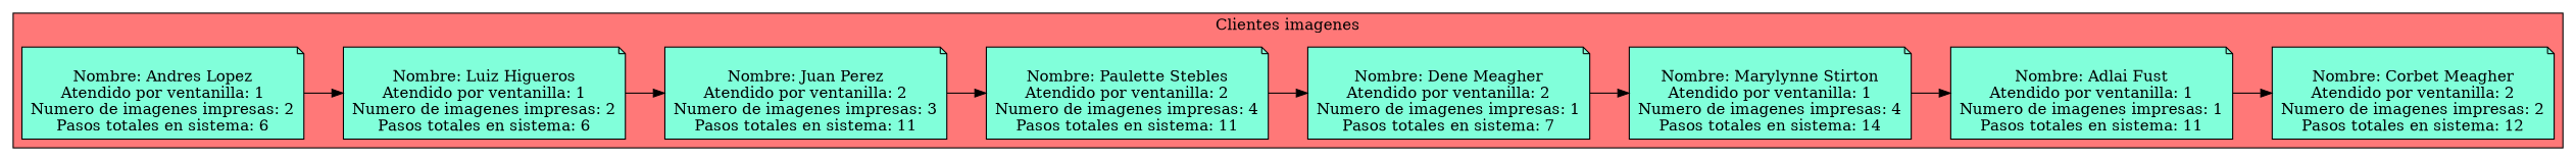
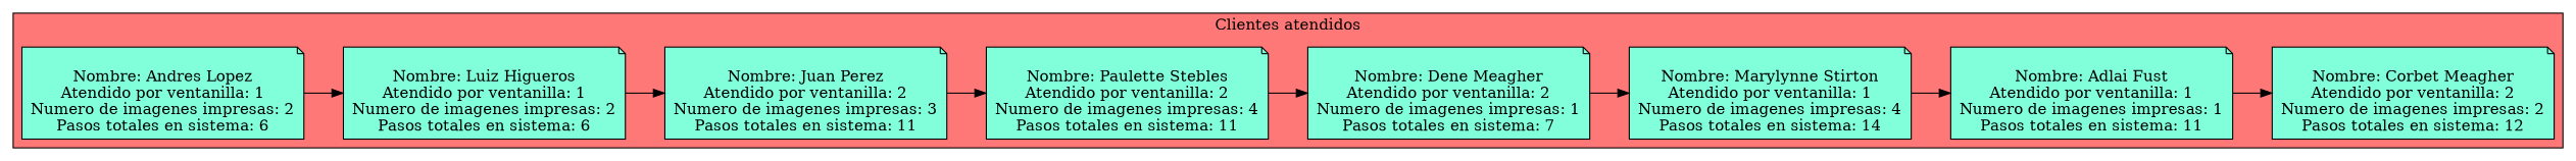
  digraph {
    rankdir=LR
    node [fillcolor="#81FFDA" shape=note style=filled]
    n1 [label="\nNombre: Andres Lopez\nAtendido por ventanilla: 1\nNumero de imagenes impresas: 2\nPasos totales en sistema: 6"]
    n2 [label="\nNombre: Luiz Higueros\nAtendido por ventanilla: 1\nNumero de imagenes impresas: 2\nPasos totales en sistema: 6"]
    n3 [label="\nNombre: Juan Perez\nAtendido por ventanilla: 2\nNumero de imagenes impresas: 3\nPasos totales en sistema: 11"]
    n4 [label="\nNombre: Paulette Stebles\nAtendido por ventanilla: 2\nNumero de imagenes impresas: 4\nPasos totales en sistema: 11"]
    n5 [label="\nNombre: Dene Meagher\nAtendido por ventanilla: 2\nNumero de imagenes impresas: 1\nPasos totales en sistema: 7"]
    n6 [label="\nNombre: Marylynne Stirton\nAtendido por ventanilla: 1\nNumero de imagenes impresas: 4\nPasos totales en sistema: 14"]
    n7 [label="\nNombre: Adlai Fust\nAtendido por ventanilla: 1\nNumero de imagenes impresas: 1\nPasos totales en sistema: 11"]
    n8 [label="\nNombre: Corbet Meagher\nAtendido por ventanilla: 2\nNumero de imagenes impresas: 2\nPasos totales en sistema: 12"]
    subgraph cluster_1 {
      bgcolor="#FF7878"
-     label=" Clientes imagenes "
+     label=" Clientes atendidos "
      n1
      n2
      n3
      n4
      n5
      n6
      n7
      n8
    }
    n1 -> n2
    n2 -> n3
    n3 -> n4
    n4 -> n5
    n5 -> n6
    n6 -> n7
    n7 -> n8
  }
